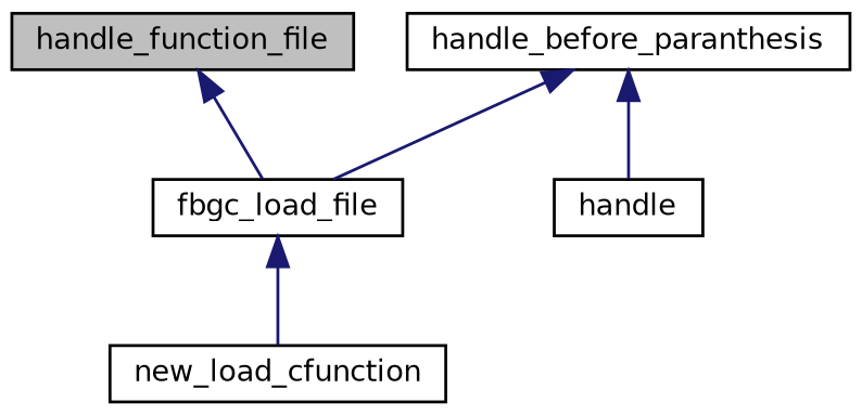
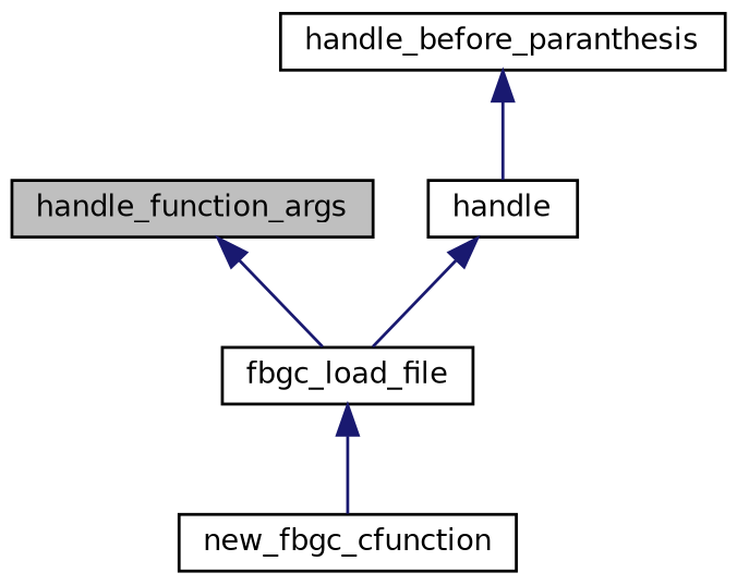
  digraph {
    rankdir=TB
    node [color=black fillcolor=white fontname=Helvetica fontsize=10 shape=record style=filled]
    edge [color=midnightblue dir=back fontname=Helvetica fontsize=10 labelfontname=Helvetica labelfontsize=10 style=solid]
-   n1 [fillcolor=grey75 fontcolor=black height=0.2 label=handle_function_file width=0.4]
+   n1 [fillcolor=grey75 fontcolor=black height=0.2 label=handle_function_args width=0.4]
    n2 [height=0.2 label=fbgc_load_file width=0.4]
    n3 [height=0.2 label=handle_before_paranthesis width=0.4]
    n4 [height=0.2 label=handle width=0.4]
-   n5 [height=0.2 label=new_load_cfunction width=0.4]
+   n5 [height=0.2 label=new_fbgc_cfunction width=0.4]
    n1 -> n2
    n2 -> n5
    n3 -> n4
-   n3 -> n2
+   n4 -> n2
  }
